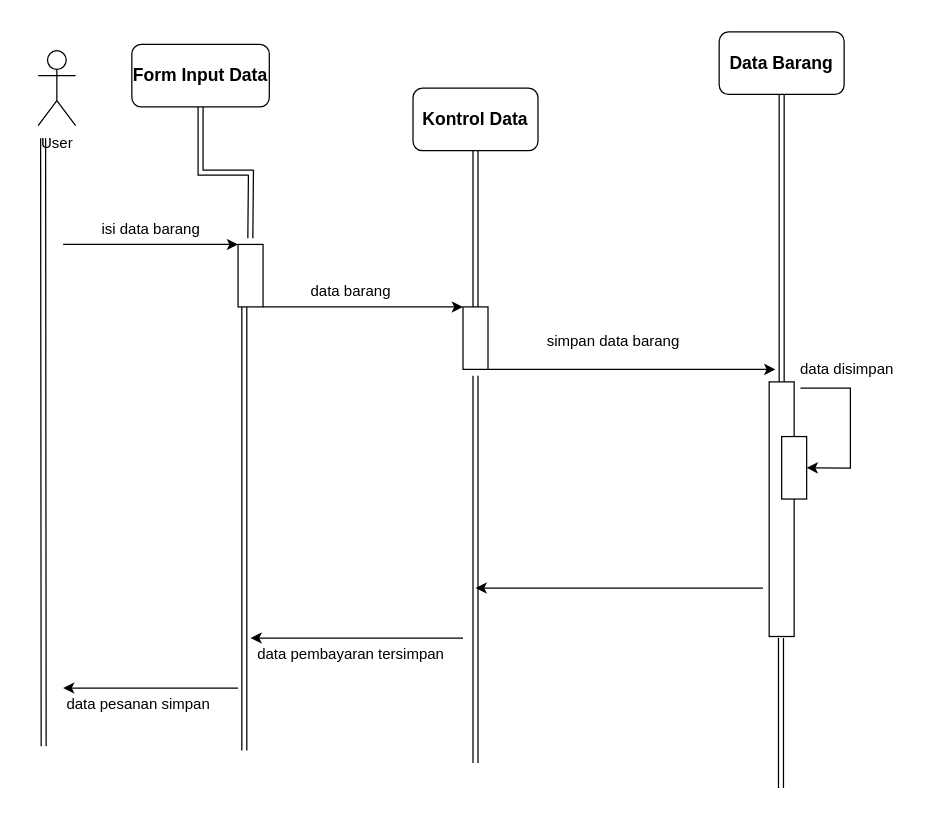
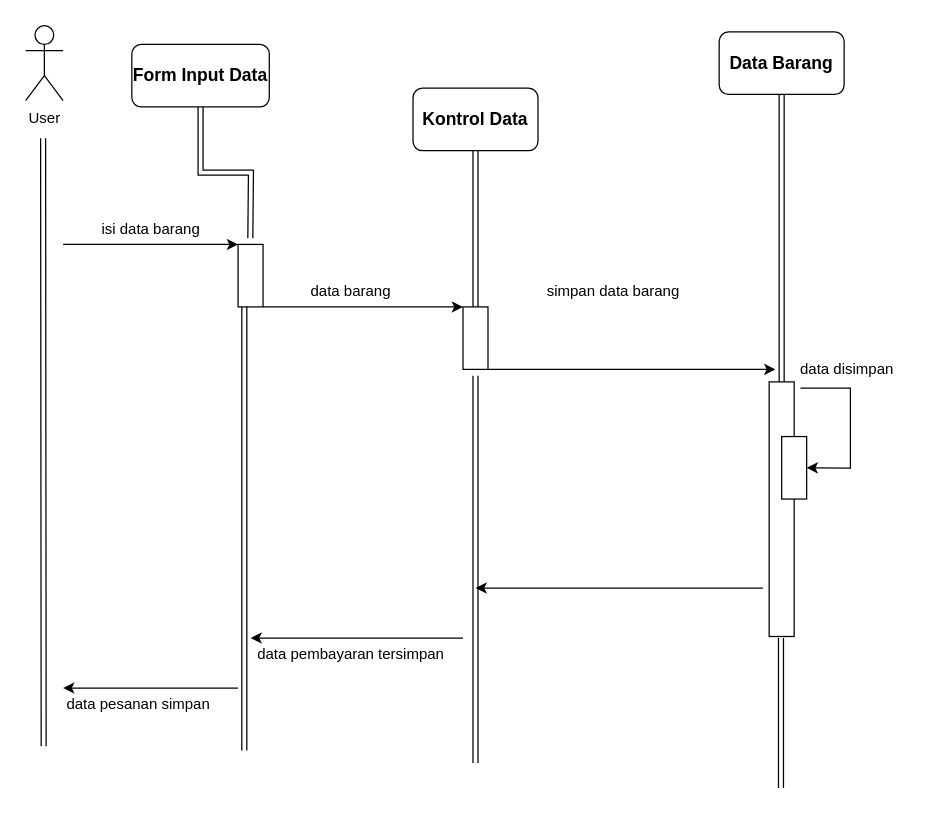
  <mxCell id="0" />
  <mxCell id="1" parent="0" />
- <mxCell id="2" value="User" style="shape=umlActor;verticalLabelPosition=bottom;verticalAlign=top;html=1;outlineConnect=0;" vertex="1" parent="1"><mxGeometry x="30" y="40" width="30" height="60" as="geometry" /></mxCell>
+ <mxCell id="2" value="User" style="shape=umlActor;verticalLabelPosition=bottom;verticalAlign=top;html=1;outlineConnect=0;" vertex="1" parent="1"><mxGeometry x="20" y="20" width="30" height="60" as="geometry" /></mxCell>
  <mxCell id="3" style="edgeStyle=orthogonalEdgeStyle;rounded=0;orthogonalLoop=1;jettySize=auto;html=1;exitX=0.5;exitY=1;exitDx=0;exitDy=0;shape=link;" edge="1" parent="1" source="4"><mxGeometry relative="1" as="geometry"><mxPoint x="199.818" y="190" as="targetPoint" /></mxGeometry></mxCell>
  <mxCell id="4" value="&lt;h3&gt;Form Input Data&lt;/h3&gt;" style="rounded=1;whiteSpace=wrap;html=1;" vertex="1" parent="1"><mxGeometry x="105" y="35" width="110" height="50" as="geometry" /></mxCell>
  <mxCell id="5" style="edgeStyle=orthogonalEdgeStyle;rounded=0;orthogonalLoop=1;jettySize=auto;html=1;exitX=0.5;exitY=1;exitDx=0;exitDy=0;entryX=1;entryY=0.5;entryDx=0;entryDy=0;shape=link;" edge="1" parent="1" source="6" target="11"><mxGeometry relative="1" as="geometry" /></mxCell>
  <mxCell id="6" value="&lt;h3&gt;Kontrol Data&lt;/h3&gt;" style="rounded=1;whiteSpace=wrap;html=1;" vertex="1" parent="1"><mxGeometry x="330" y="70" width="100" height="50" as="geometry" /></mxCell>
  <mxCell id="7" style="edgeStyle=orthogonalEdgeStyle;rounded=0;orthogonalLoop=1;jettySize=auto;html=1;exitX=0.5;exitY=1;exitDx=0;exitDy=0;entryX=1;entryY=0.5;entryDx=0;entryDy=0;shape=link;" edge="1" parent="1" source="8" target="13"><mxGeometry relative="1" as="geometry" /></mxCell>
  <mxCell id="8" value="&lt;h3&gt;Data Barang&lt;/h3&gt;" style="rounded=1;whiteSpace=wrap;html=1;" vertex="1" parent="1"><mxGeometry x="574.99" y="25" width="100" height="50" as="geometry" /></mxCell>
  <mxCell id="9" value="" style="shape=link;html=1;rounded=0;" edge="1" parent="1"><mxGeometry width="100" relative="1" as="geometry"><mxPoint x="34" y="110" as="sourcePoint" /><mxPoint x="34.44" y="596.667" as="targetPoint" /></mxGeometry></mxCell>
  <mxCell id="10" value="" style="rounded=0;whiteSpace=wrap;html=1;rotation=-90;" vertex="1" parent="1"><mxGeometry x="175" y="210" width="50" height="20" as="geometry" /></mxCell>
  <mxCell id="11" value="" style="rounded=0;whiteSpace=wrap;html=1;rotation=-90;" vertex="1" parent="1"><mxGeometry x="355" y="260" width="50" height="20" as="geometry" /></mxCell>
  <mxCell id="12" value="" style="endArrow=classic;html=1;rounded=0;exitX=0;exitY=1;exitDx=0;exitDy=0;entryX=1;entryY=0;entryDx=0;entryDy=0;" edge="1" parent="1" source="10" target="11"><mxGeometry width="50" height="50" relative="1" as="geometry"><mxPoint x="260" y="270" as="sourcePoint" /><mxPoint x="310" y="220" as="targetPoint" /></mxGeometry></mxCell>
  <mxCell id="13" value="" style="rounded=0;whiteSpace=wrap;html=1;rotation=-90;" vertex="1" parent="1"><mxGeometry x="523.12" y="396.87" width="203.75" height="20" as="geometry" /></mxCell>
  <mxCell id="14" value="" style="endArrow=classic;html=1;rounded=0;" edge="1" parent="1"><mxGeometry width="50" height="50" relative="1" as="geometry"><mxPoint x="390" y="295" as="sourcePoint" /><mxPoint x="620" y="295" as="targetPoint" /></mxGeometry></mxCell>
  <mxCell id="15" value="" style="rounded=0;whiteSpace=wrap;html=1;rotation=-90;" vertex="1" parent="1"><mxGeometry x="610" y="363.75" width="50" height="20" as="geometry" /></mxCell>
  <mxCell id="16" value="" style="endArrow=classic;html=1;rounded=0;entryX=0.5;entryY=1;entryDx=0;entryDy=0;" edge="1" parent="1" target="15"><mxGeometry width="50" height="50" relative="1" as="geometry"><mxPoint x="640" y="310" as="sourcePoint" /><mxPoint x="690" y="260" as="targetPoint" /><Array as="points"><mxPoint x="680" y="310" /><mxPoint x="680" y="374" /></Array></mxGeometry></mxCell>
  <mxCell id="17" value="" style="shape=link;html=1;rounded=0;" edge="1" parent="1"><mxGeometry width="100" relative="1" as="geometry"><mxPoint x="624.44" y="510" as="sourcePoint" /><mxPoint x="624.44" y="630" as="targetPoint" /></mxGeometry></mxCell>
  <mxCell id="18" value="" style="shape=link;html=1;rounded=0;" edge="1" parent="1"><mxGeometry width="100" relative="1" as="geometry"><mxPoint x="380" y="300" as="sourcePoint" /><mxPoint x="380" y="610" as="targetPoint" /></mxGeometry></mxCell>
  <mxCell id="19" value="" style="endArrow=classic;html=1;rounded=0;" edge="1" parent="1"><mxGeometry width="50" height="50" relative="1" as="geometry"><mxPoint x="610" y="470" as="sourcePoint" /><mxPoint x="380" y="470" as="targetPoint" /></mxGeometry></mxCell>
  <mxCell id="20" value="" style="endArrow=classic;html=1;rounded=0;" edge="1" parent="1"><mxGeometry width="50" height="50" relative="1" as="geometry"><mxPoint x="370" y="510" as="sourcePoint" /><mxPoint x="200" y="510" as="targetPoint" /></mxGeometry></mxCell>
  <mxCell id="21" value="" style="shape=link;html=1;rounded=0;exitX=0;exitY=0.25;exitDx=0;exitDy=0;" edge="1" parent="1" source="10"><mxGeometry width="100" relative="1" as="geometry"><mxPoint x="240" y="350" as="sourcePoint" /><mxPoint x="195" y="600" as="targetPoint" /></mxGeometry></mxCell>
  <mxCell id="22" value="" style="endArrow=classic;html=1;rounded=0;" edge="1" parent="1"><mxGeometry width="50" height="50" relative="1" as="geometry"><mxPoint x="190" y="550" as="sourcePoint" /><mxPoint x="50" y="550" as="targetPoint" /></mxGeometry></mxCell>
  <mxCell id="23" value="" style="endArrow=classic;html=1;rounded=0;entryX=1;entryY=0;entryDx=0;entryDy=0;" edge="1" parent="1" target="10"><mxGeometry width="50" height="50" relative="1" as="geometry"><mxPoint x="50" y="195" as="sourcePoint" /><mxPoint x="110" y="150" as="targetPoint" /></mxGeometry></mxCell>
  <mxCell id="24" value="isi data barang" style="text;html=1;align=center;verticalAlign=middle;resizable=0;points=[];autosize=1;strokeColor=none;fillColor=none;" vertex="1" parent="1"><mxGeometry x="70" y="168" width="100" height="30" as="geometry" /></mxCell>
  <mxCell id="25" value="data barang" style="text;html=1;align=center;verticalAlign=middle;resizable=0;points=[];autosize=1;strokeColor=none;fillColor=none;" vertex="1" parent="1"><mxGeometry x="235" y="218" width="90" height="30" as="geometry" /></mxCell>
- <mxCell id="26" value="simpan data barang" style="text;html=1;align=center;verticalAlign=middle;resizable=0;points=[];autosize=1;strokeColor=none;fillColor=none;" vertex="1" parent="1"><mxGeometry x="425" y="258" width="130" height="30" as="geometry" /></mxCell>
+ <mxCell id="26" value="simpan data barang" style="text;html=1;align=center;verticalAlign=middle;resizable=0;points=[];autosize=1;strokeColor=none;fillColor=none;" vertex="1" parent="1"><mxGeometry x="425" y="218" width="130" height="30" as="geometry" /></mxCell>
  <mxCell id="27" value="data disimpan" style="text;html=1;align=center;verticalAlign=middle;resizable=0;points=[];autosize=1;strokeColor=none;fillColor=none;" vertex="1" parent="1"><mxGeometry x="626.87" y="280" width="100" height="30" as="geometry" /></mxCell>
  <mxCell id="28" value="data pembayaran tersimpan" style="text;html=1;align=center;verticalAlign=middle;resizable=0;points=[];autosize=1;strokeColor=none;fillColor=none;" vertex="1" parent="1"><mxGeometry x="195" y="508" width="170" height="30" as="geometry" /></mxCell>
  <mxCell id="29" value="data pesanan simpan" style="text;html=1;align=center;verticalAlign=middle;resizable=0;points=[];autosize=1;strokeColor=none;fillColor=none;" vertex="1" parent="1"><mxGeometry x="35" y="548" width="150" height="30" as="geometry" /></mxCell>
